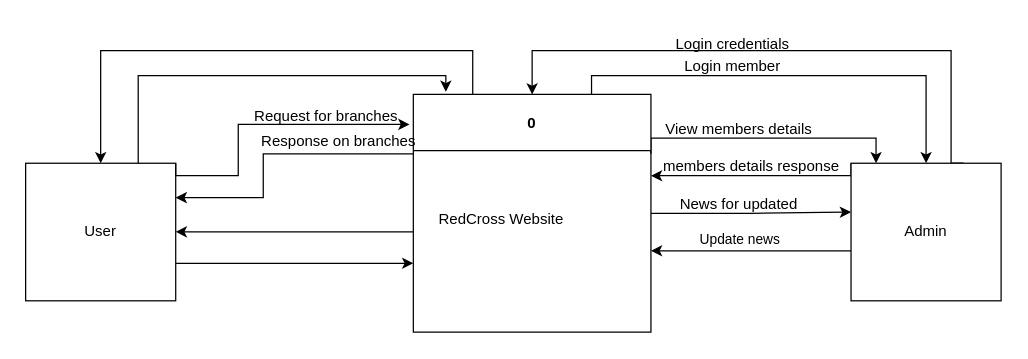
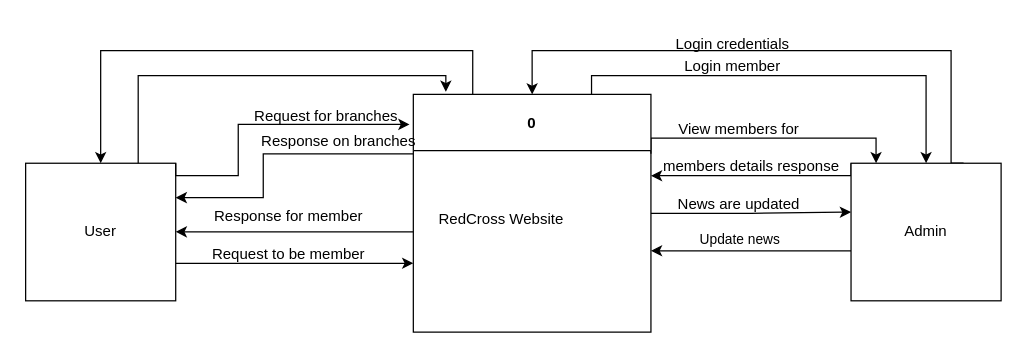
  <mxCell id="0" />
  <mxCell id="1" parent="0" />
  <mxCell id="2" style="edgeStyle=orthogonalEdgeStyle;rounded=0;orthogonalLoop=1;jettySize=auto;html=1;exitX=1;exitY=0.5;exitDx=0;exitDy=0;" edge="1" parent="1"><mxGeometry relative="1" as="geometry"><mxPoint x="330" y="210" as="targetPoint" /><mxPoint x="140" y="210" as="sourcePoint" /></mxGeometry></mxCell>
  <mxCell id="3" value="User" style="rounded=0;whiteSpace=wrap;html=1;" vertex="1" parent="1"><mxGeometry x="20" y="130" width="120" height="110" as="geometry" /></mxCell>
  <mxCell id="4" style="edgeStyle=orthogonalEdgeStyle;rounded=0;orthogonalLoop=1;jettySize=auto;html=1;exitX=0;exitY=0.5;exitDx=0;exitDy=0;" edge="1" parent="1"><mxGeometry relative="1" as="geometry"><mxPoint x="520" y="200" as="targetPoint" /><mxPoint x="680" y="200" as="sourcePoint" /><Array as="points"><mxPoint x="560" y="200" /><mxPoint x="560" y="200" /></Array></mxGeometry></mxCell>
  <mxCell id="5" value="Update news" style="edgeLabel;html=1;align=center;verticalAlign=middle;resizable=0;points=[];" vertex="1" connectable="0" parent="4"><mxGeometry x="0.286" y="-4" relative="1" as="geometry"><mxPoint x="13" y="-6" as="offset" /></mxGeometry></mxCell>
  <mxCell id="6" style="edgeStyle=orthogonalEdgeStyle;rounded=0;orthogonalLoop=1;jettySize=auto;html=1;exitX=0;exitY=0;exitDx=0;exitDy=0;" edge="1" parent="1" source="8"><mxGeometry relative="1" as="geometry"><mxPoint x="520" y="140" as="targetPoint" /><Array as="points"><mxPoint x="630" y="140" /><mxPoint x="520" y="140" /></Array></mxGeometry></mxCell>
  <mxCell id="7" style="edgeStyle=orthogonalEdgeStyle;rounded=0;orthogonalLoop=1;jettySize=auto;html=1;exitX=0.75;exitY=0;exitDx=0;exitDy=0;entryX=0.5;entryY=0;entryDx=0;entryDy=0;" edge="1" parent="1" source="8" target="13"><mxGeometry relative="1" as="geometry"><Array as="points"><mxPoint x="760" y="130" /><mxPoint x="760" y="40" /><mxPoint x="425" y="40" /></Array></mxGeometry></mxCell>
  <mxCell id="8" value="Admin&lt;br&gt;" style="rounded=0;whiteSpace=wrap;html=1;" vertex="1" parent="1"><mxGeometry x="680" y="130" width="120" height="110" as="geometry" /></mxCell>
  <mxCell id="9" style="edgeStyle=orthogonalEdgeStyle;rounded=0;orthogonalLoop=1;jettySize=auto;html=1;exitX=0;exitY=0.25;exitDx=0;exitDy=0;entryX=1;entryY=0.25;entryDx=0;entryDy=0;" edge="1" parent="1" source="13" target="3"><mxGeometry relative="1" as="geometry"><Array as="points"><mxPoint x="210" y="123" /><mxPoint x="210" y="158" /></Array></mxGeometry></mxCell>
  <mxCell id="10" style="edgeStyle=orthogonalEdgeStyle;rounded=0;orthogonalLoop=1;jettySize=auto;html=1;exitX=1;exitY=0.25;exitDx=0;exitDy=0;" edge="1" parent="1" source="13"><mxGeometry relative="1" as="geometry"><mxPoint x="700" y="130" as="targetPoint" /><Array as="points"><mxPoint x="520" y="110" /><mxPoint x="700" y="110" /><mxPoint x="700" y="130" /></Array></mxGeometry></mxCell>
  <mxCell id="11" style="edgeStyle=orthogonalEdgeStyle;rounded=0;orthogonalLoop=1;jettySize=auto;html=1;exitX=0.75;exitY=0;exitDx=0;exitDy=0;entryX=0.5;entryY=0;entryDx=0;entryDy=0;" edge="1" parent="1" source="13" target="8"><mxGeometry relative="1" as="geometry"><Array as="points"><mxPoint x="473" y="60" /><mxPoint x="740" y="60" /></Array></mxGeometry></mxCell>
  <mxCell id="12" style="edgeStyle=orthogonalEdgeStyle;rounded=0;orthogonalLoop=1;jettySize=auto;html=1;exitX=0.25;exitY=0;exitDx=0;exitDy=0;entryX=0.5;entryY=0;entryDx=0;entryDy=0;" edge="1" parent="1" source="13" target="3"><mxGeometry relative="1" as="geometry"><Array as="points"><mxPoint x="378" y="40" /><mxPoint x="80" y="40" /></Array></mxGeometry></mxCell>
  <mxCell id="13" value="0" style="swimlane;whiteSpace=wrap;html=1;startSize=45;" vertex="1" parent="1"><mxGeometry x="330" y="75" width="190" height="190" as="geometry" /></mxCell>
  <mxCell id="14" value="RedCross Website" style="text;html=1;align=center;verticalAlign=middle;resizable=0;points=[];autosize=1;strokeColor=none;fillColor=none;" vertex="1" parent="13"><mxGeometry x="10" y="85" width="120" height="30" as="geometry" /></mxCell>
  <mxCell id="15" style="edgeStyle=orthogonalEdgeStyle;rounded=0;orthogonalLoop=1;jettySize=auto;html=1;entryX=1;entryY=0.5;entryDx=0;entryDy=0;" edge="1" parent="1"><mxGeometry relative="1" as="geometry"><mxPoint x="330" y="184.86" as="sourcePoint" /><mxPoint x="140" y="184.86" as="targetPoint" /><Array as="points"><mxPoint x="255" y="184.86" /></Array></mxGeometry></mxCell>
  <mxCell id="16" style="edgeStyle=orthogonalEdgeStyle;rounded=0;orthogonalLoop=1;jettySize=auto;html=1;exitX=1;exitY=0.5;exitDx=0;exitDy=0;entryX=0;entryY=0.355;entryDx=0;entryDy=0;entryPerimeter=0;" edge="1" parent="1" source="13" target="8"><mxGeometry relative="1" as="geometry" /></mxCell>
  <mxCell id="17" style="edgeStyle=orthogonalEdgeStyle;rounded=0;orthogonalLoop=1;jettySize=auto;html=1;exitX=1;exitY=0;exitDx=0;exitDy=0;entryX=-0.016;entryY=0.126;entryDx=0;entryDy=0;entryPerimeter=0;" edge="1" parent="1" source="3" target="13"><mxGeometry relative="1" as="geometry"><Array as="points"><mxPoint x="140" y="140" /><mxPoint x="190" y="140" /><mxPoint x="190" y="99" /></Array></mxGeometry></mxCell>
  <mxCell id="18" style="edgeStyle=orthogonalEdgeStyle;rounded=0;orthogonalLoop=1;jettySize=auto;html=1;exitX=0.75;exitY=0;exitDx=0;exitDy=0;entryX=0.137;entryY=-0.011;entryDx=0;entryDy=0;entryPerimeter=0;" edge="1" parent="1" source="3" target="13"><mxGeometry relative="1" as="geometry"><Array as="points"><mxPoint x="110" y="60" /><mxPoint x="356" y="60" /></Array></mxGeometry></mxCell>
- <mxCell id="19" value="News for updated" style="text;html=1;align=center;verticalAlign=middle;resizable=0;points=[];autosize=1;strokeColor=none;fillColor=none;" vertex="1" parent="1"><mxGeometry x="530" y="148" width="120" height="30" as="geometry" /></mxCell>
+ <mxCell id="19" value="News are updated" style="text;html=1;align=center;verticalAlign=middle;resizable=0;points=[];autosize=1;strokeColor=none;fillColor=none;" vertex="1" parent="1"><mxGeometry x="530" y="148" width="120" height="30" as="geometry" /></mxCell>
+ <mxCell id="20" value="Request to be member" style="text;html=1;align=center;verticalAlign=middle;resizable=0;points=[];autosize=1;strokeColor=none;fillColor=none;" vertex="1" parent="1"><mxGeometry x="155" y="188" width="150" height="30" as="geometry" /></mxCell>
+ <mxCell id="21" value="Response for member" style="text;html=1;align=center;verticalAlign=middle;resizable=0;points=[];autosize=1;strokeColor=none;fillColor=none;" vertex="1" parent="1"><mxGeometry x="160" y="158" width="140" height="30" as="geometry" /></mxCell>
  <mxCell id="22" value="Login credentials" style="text;html=1;align=center;verticalAlign=middle;resizable=0;points=[];autosize=1;strokeColor=none;fillColor=none;" vertex="1" parent="1"><mxGeometry x="530" y="20" width="110" height="30" as="geometry" /></mxCell>
  <mxCell id="23" value="Login member" style="text;html=1;align=center;verticalAlign=middle;resizable=0;points=[];autosize=1;strokeColor=none;fillColor=none;" vertex="1" parent="1"><mxGeometry x="530" y="38" width="110" height="30" as="geometry" /></mxCell>
- <mxCell id="24" value="View members details" style="text;html=1;align=center;verticalAlign=middle;resizable=0;points=[];autosize=1;strokeColor=none;fillColor=none;" vertex="1" parent="1"><mxGeometry x="520" y="88" width="140" height="30" as="geometry" /></mxCell>
+ <mxCell id="24" value="View members for" style="text;html=1;align=center;verticalAlign=middle;resizable=0;points=[];autosize=1;strokeColor=none;fillColor=none;" vertex="1" parent="1"><mxGeometry x="520" y="88" width="140" height="30" as="geometry" /></mxCell>
  <mxCell id="25" value="members details response" style="text;html=1;align=center;verticalAlign=middle;resizable=0;points=[];autosize=1;strokeColor=none;fillColor=none;" vertex="1" parent="1"><mxGeometry x="520" y="118" width="160" height="30" as="geometry" /></mxCell>
  <mxCell id="26" value="Request for branches" style="text;html=1;align=center;verticalAlign=middle;resizable=0;points=[];autosize=1;strokeColor=none;fillColor=none;" vertex="1" parent="1"><mxGeometry x="190" y="78" width="140" height="30" as="geometry" /></mxCell>
  <mxCell id="27" value="Response on branches" style="text;html=1;align=center;verticalAlign=middle;resizable=0;points=[];autosize=1;strokeColor=none;fillColor=none;" vertex="1" parent="1"><mxGeometry x="195" y="98" width="150" height="30" as="geometry" /></mxCell>
